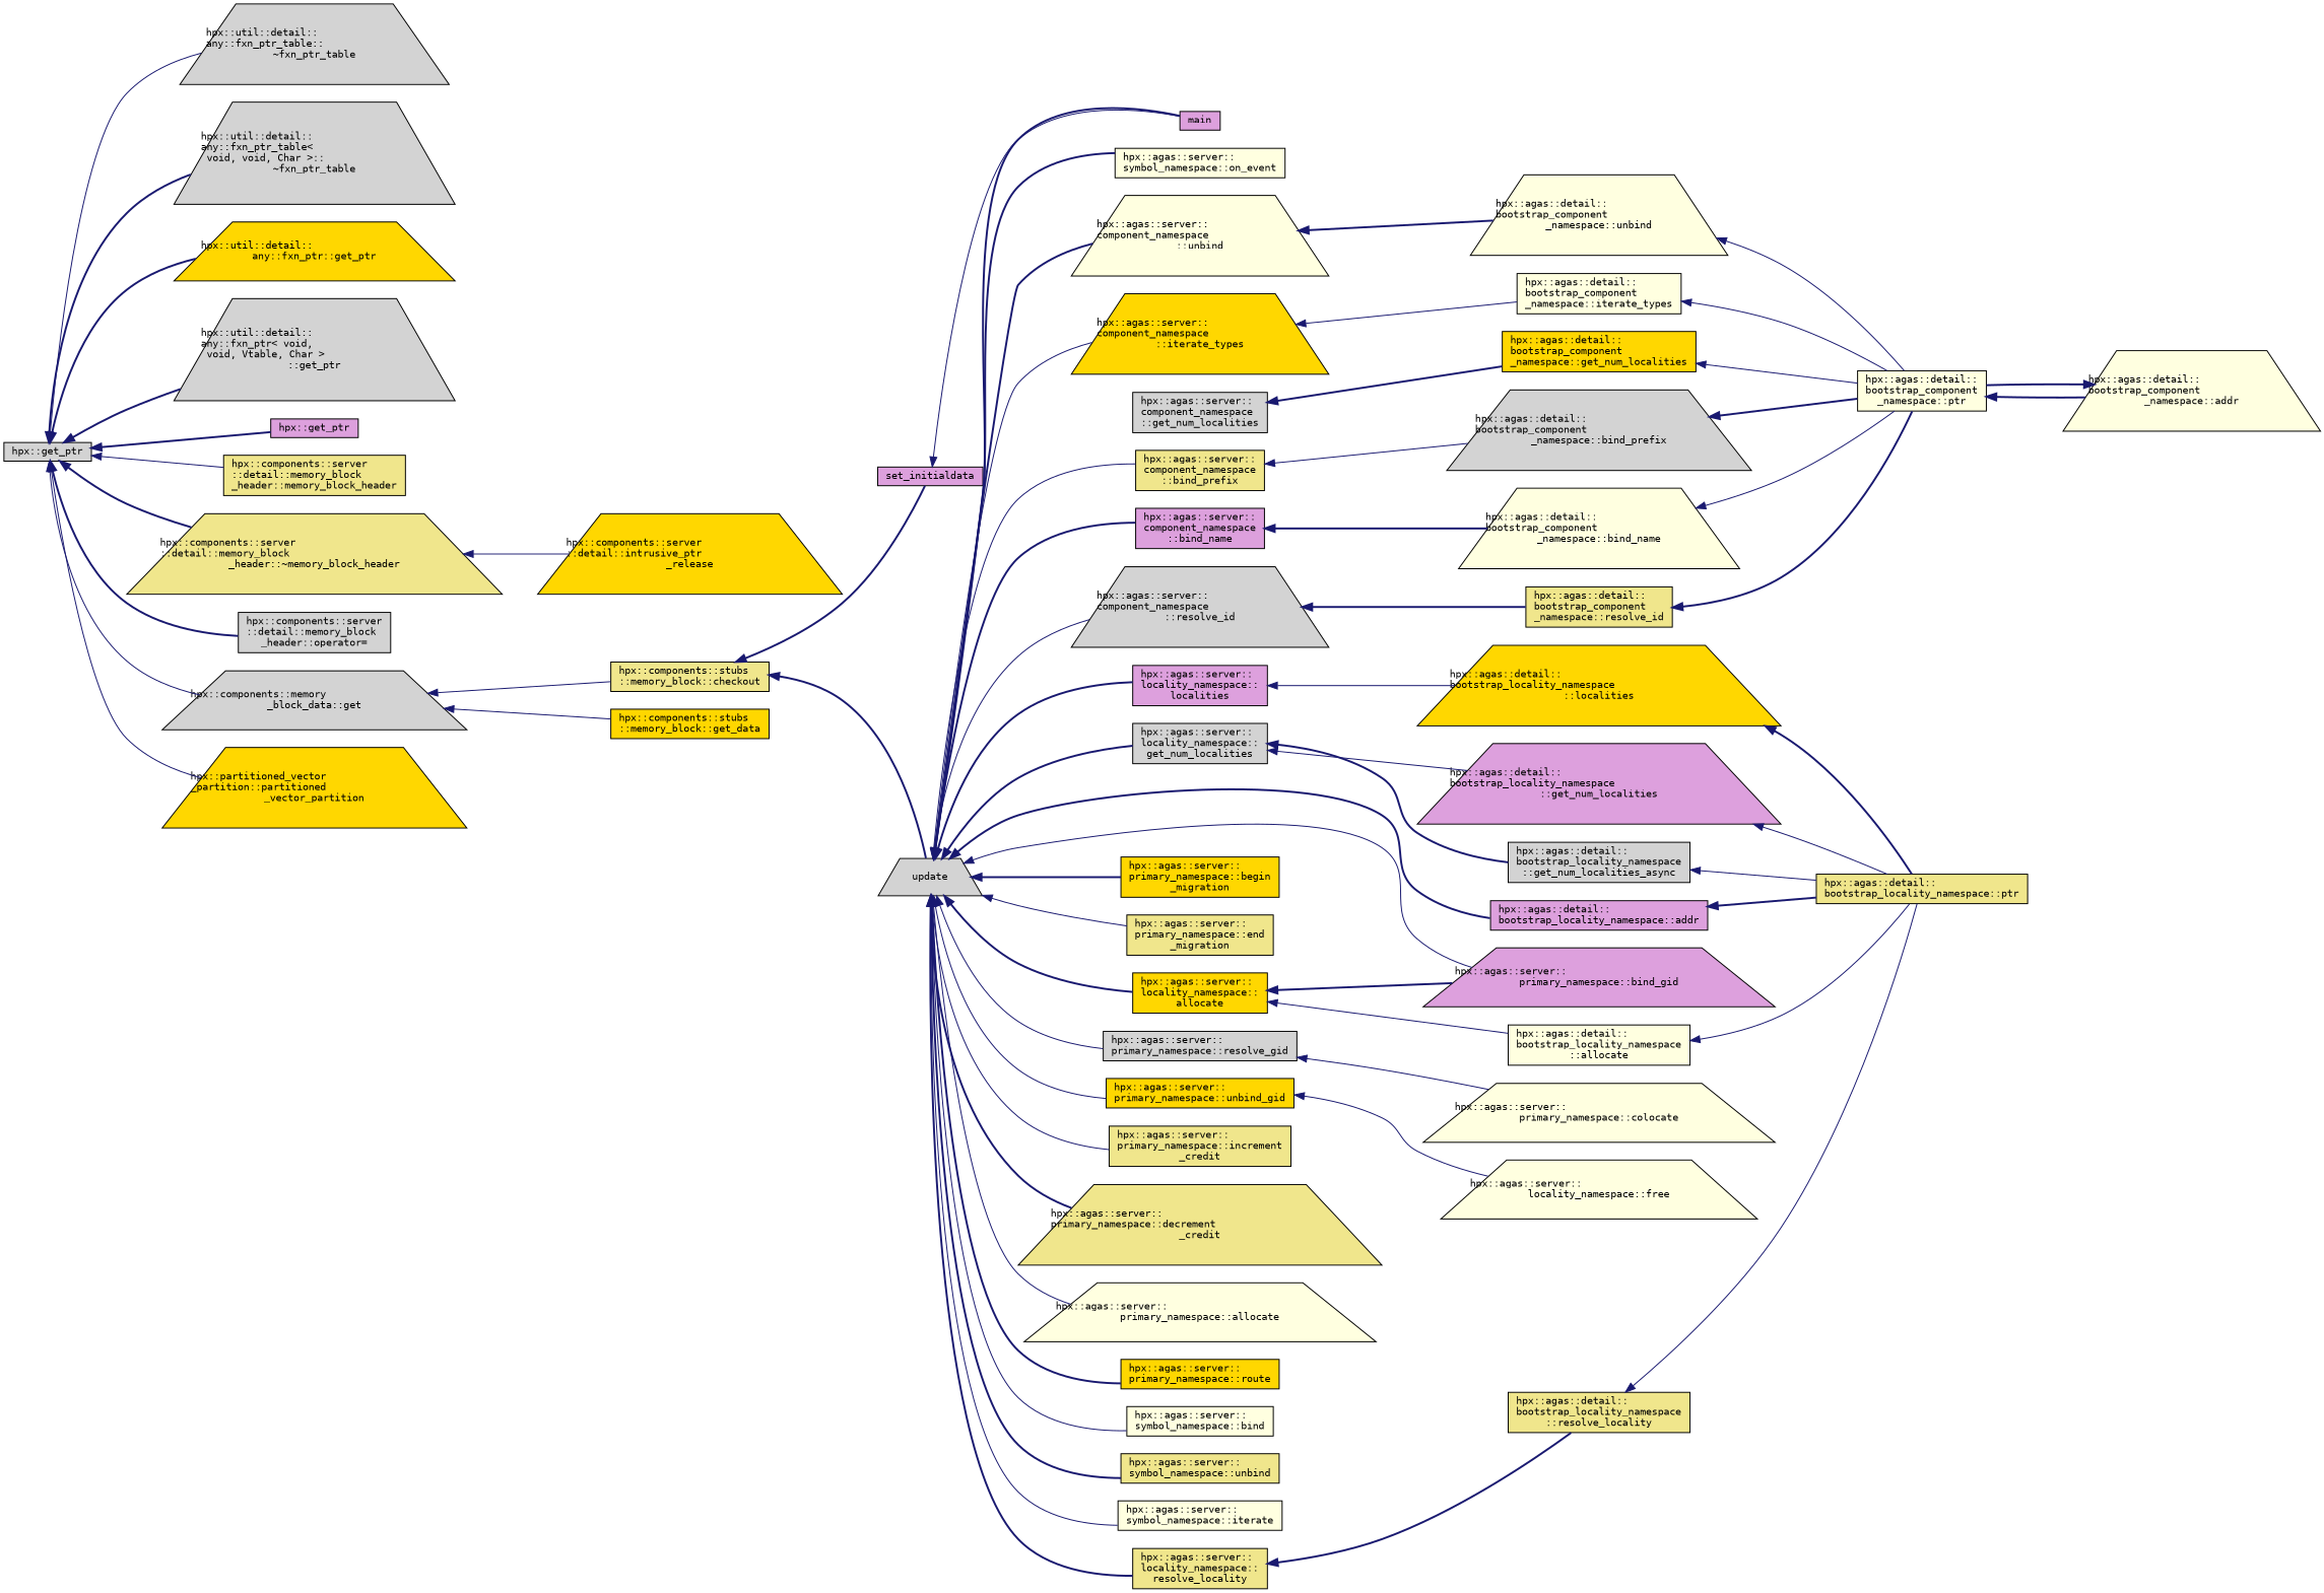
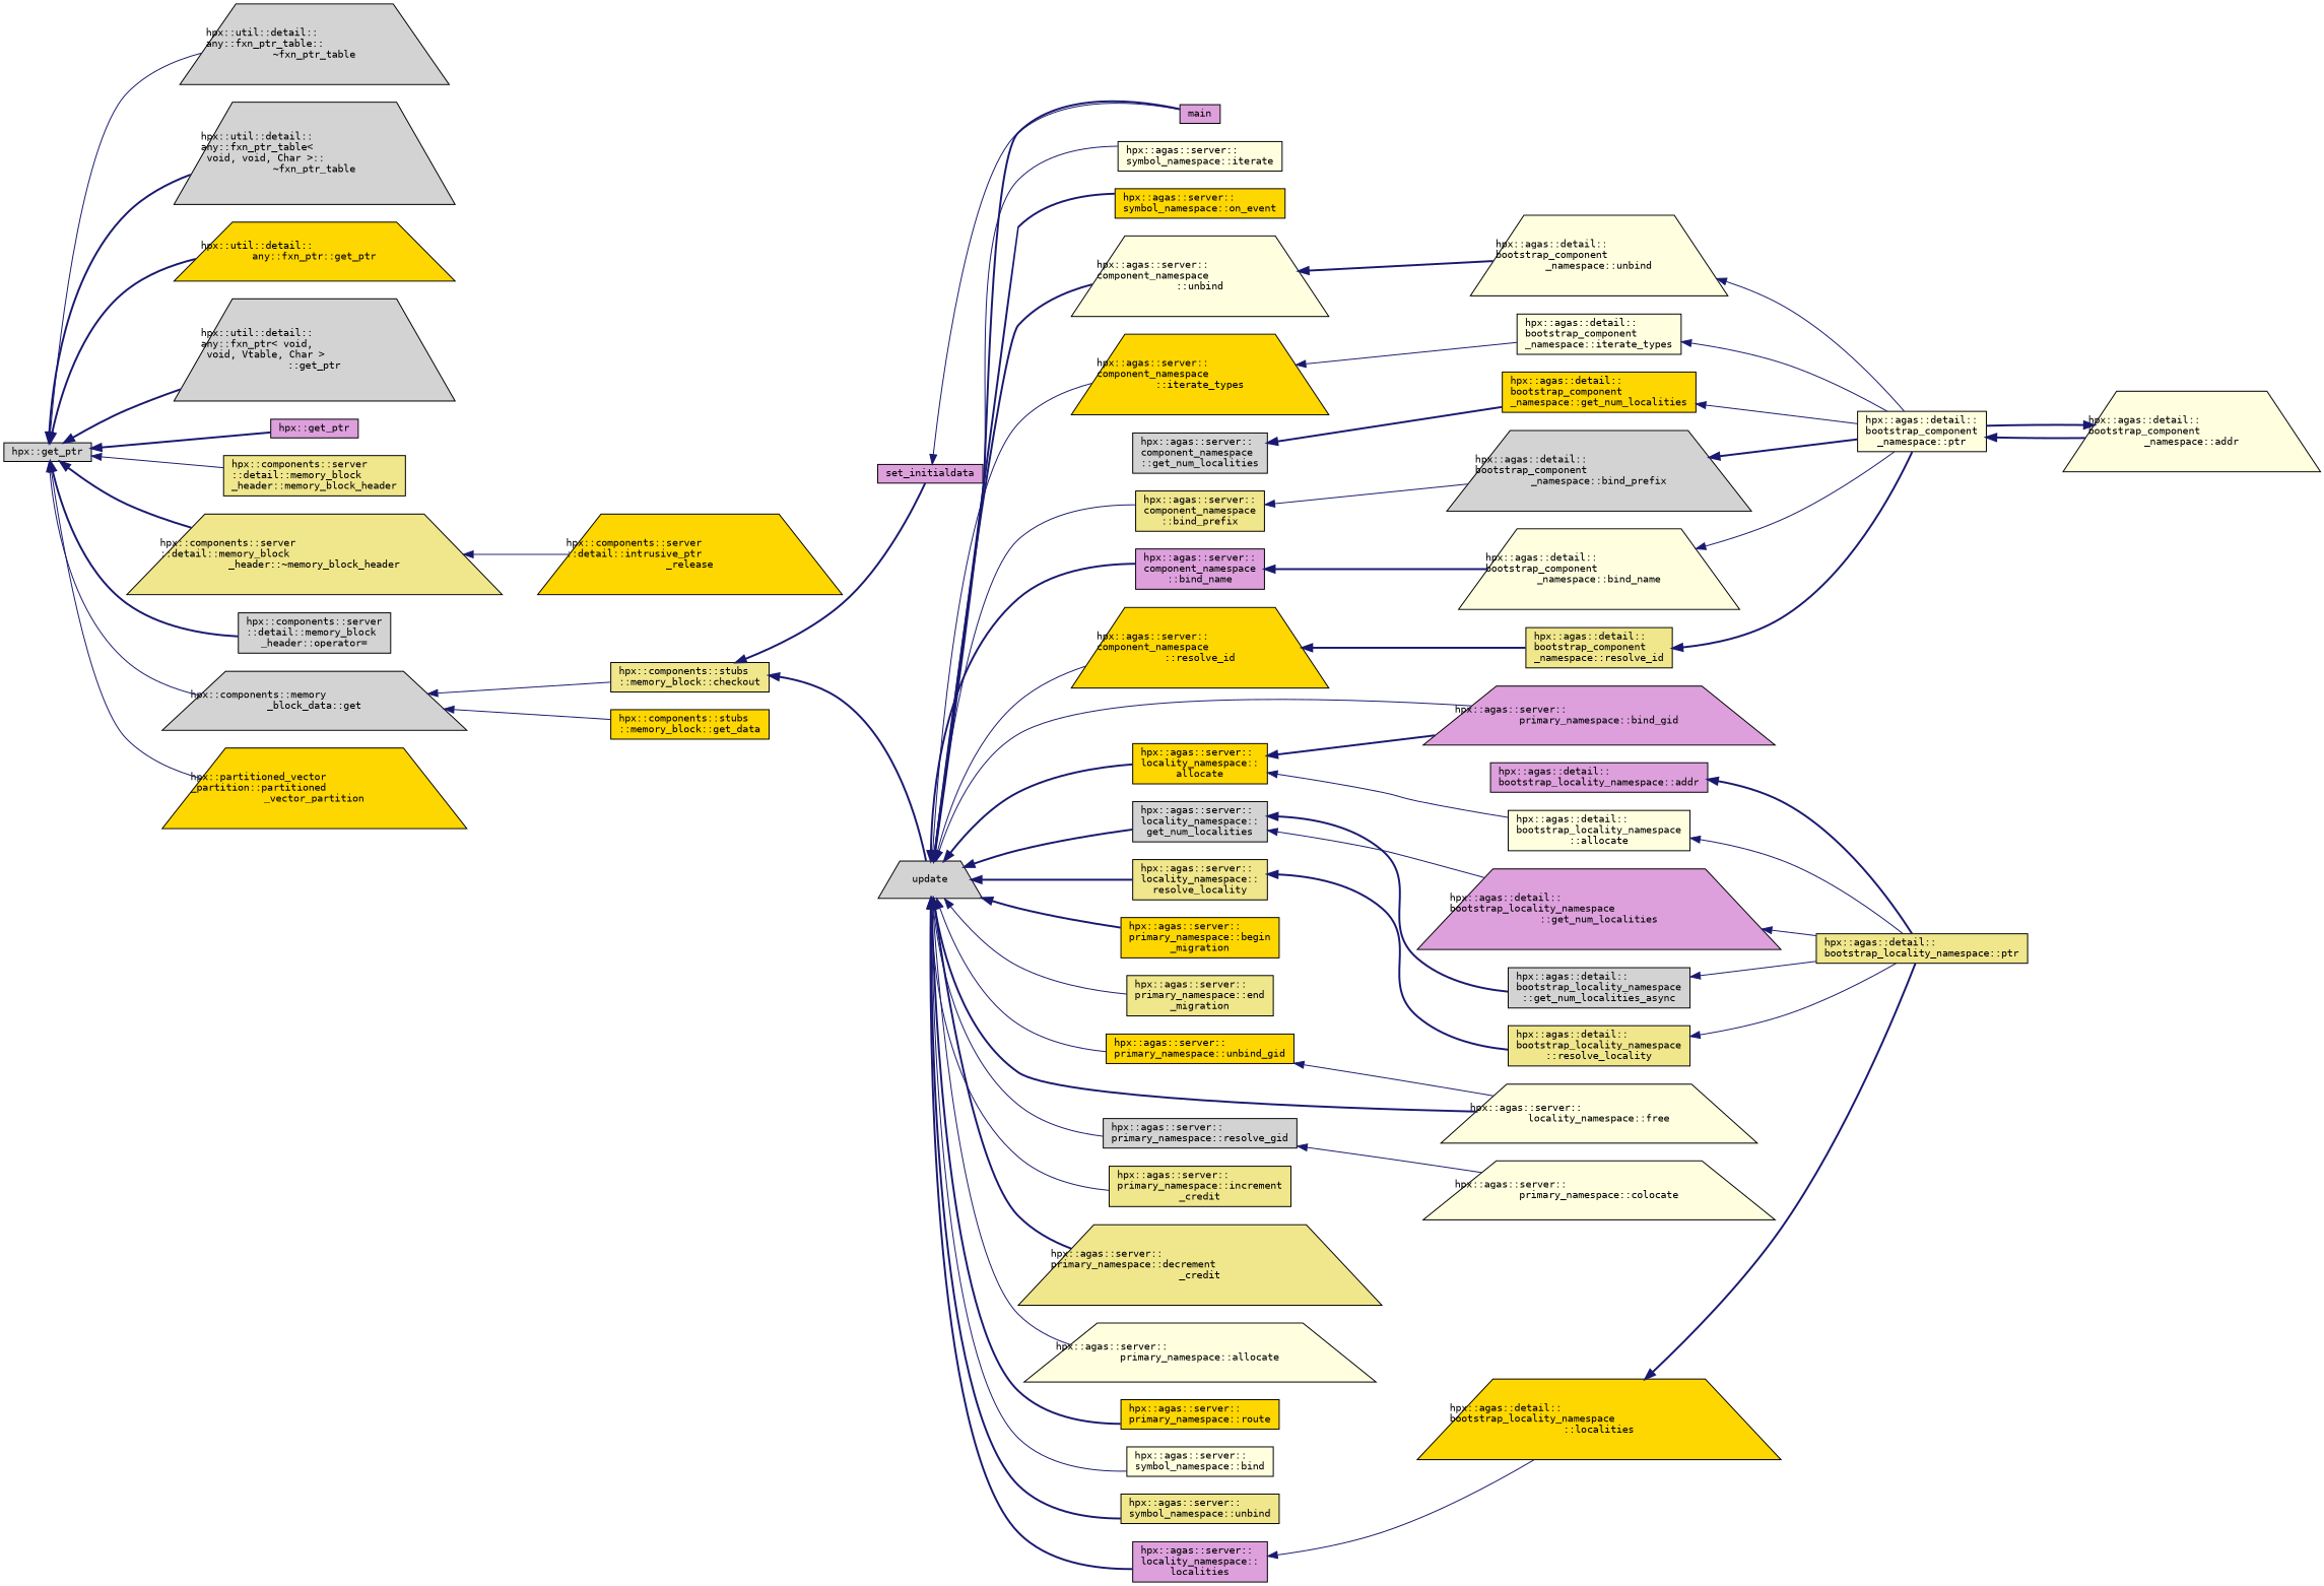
  digraph {
    fontname="DejaVu Sans Mono"
    rankdir=LR
    node [color=black fillcolor=lightyellow fontname="DejaVu Sans Mono" fontsize=10 shape=box style=filled]
    edge [color=midnightblue dir=back fontname="DejaVu Sans Mono" fontsize=10 labelfontname=Helvetica labelfontsize=10 style=solid]
    n1 [fillcolor=lightgrey fontcolor=black height=0.2 label="hpx::get_ptr" width=0.4]
    n2 [fillcolor=lightgrey height=0.2 label="hpx::util::detail::\lany::fxn_ptr_table::\l~fxn_ptr_table" shape=trapezium width=0.4]
    n3 [fillcolor=lightgrey height=0.2 label="hpx::util::detail::\lany::fxn_ptr_table\<\l void, void, Char \>::\l~fxn_ptr_table" shape=trapezium width=0.4]
    n4 [fillcolor=gold height=0.2 label="hpx::util::detail::\lany::fxn_ptr::get_ptr" shape=trapezium width=0.4]
    n5 [fillcolor=lightgrey height=0.2 label="hpx::util::detail::\lany::fxn_ptr\< void,\l void, Vtable, Char \>\l::get_ptr" shape=trapezium width=0.4]
    n6 [fillcolor=plum height=0.2 label="hpx::get_ptr" width=0.4]
    n7 [fillcolor=khaki height=0.2 label="hpx::components::server\l::detail::memory_block\l_header::memory_block_header" width=0.4]
    n8 [fillcolor=khaki height=0.2 label="hpx::components::server\l::detail::memory_block\l_header::~memory_block_header" shape=trapezium width=0.4]
    n9 [fillcolor=lightgrey height=0.2 label="hpx::components::server\l::detail::memory_block\l_header::operator=" width=0.4]
    n10 [fillcolor=lightgrey height=0.2 label="hpx::components::memory\l_block_data::get" shape=trapezium width=0.4]
    n11 [fillcolor=gold height=0.2 label="hpx::partitioned_vector\l_partition::partitioned\l_vector_partition" shape=trapezium width=0.4]
    n12 [fillcolor=gold height=0.2 label="hpx::components::server\l::detail::intrusive_ptr\l_release" shape=trapezium width=0.4]
    n13 [fillcolor=gold height=0.2 label="hpx::components::stubs\l::memory_block::get_data" width=0.4]
    n14 [fillcolor=khaki height=0.2 label="hpx::components::stubs\l::memory_block::checkout" width=0.4]
    n15 [fillcolor=plum height=0.2 label=set_initialdata width=0.4]
    n16 [fillcolor=lightgrey height=0.2 label=update shape=trapezium width=0.4]
    n17 [fillcolor=plum height=0.2 label=main width=0.4]
    n18 [fillcolor=khaki height=0.2 label="hpx::agas::server::\lcomponent_namespace\l::bind_prefix" width=0.4]
    n19 [fillcolor=plum height=0.2 label="hpx::agas::server::\lcomponent_namespace\l::bind_name" width=0.4]
-   n20 [fillcolor=lightgrey height=0.2 label="hpx::agas::server::\lcomponent_namespace\l::resolve_id" shape=trapezium width=0.4]
+   n20 [fillcolor=gold height=0.2 label="hpx::agas::server::\lcomponent_namespace\l::resolve_id" shape=trapezium width=0.4]
    n21 [height=0.2 label="hpx::agas::server::\lcomponent_namespace\l::unbind" shape=trapezium width=0.4]
    n22 [fillcolor=gold height=0.2 label="hpx::agas::server::\lcomponent_namespace\l::iterate_types" shape=trapezium width=0.4]
    n23 [fillcolor=gold height=0.2 label="hpx::agas::server::\llocality_namespace::\lallocate" width=0.4]
    n24 [fillcolor=khaki height=0.2 label="hpx::agas::server::\llocality_namespace::\lresolve_locality" width=0.4]
    n25 [height=0.2 label="hpx::agas::server::\llocality_namespace::free" shape=trapezium width=0.4]
    n26 [fillcolor=plum height=0.2 label="hpx::agas::server::\llocality_namespace::\llocalities" width=0.4]
    n27 [fillcolor=lightgrey height=0.2 label="hpx::agas::server::\llocality_namespace::\lget_num_localities" width=0.4]
    n28 [fillcolor=gold height=0.2 label="hpx::agas::server::\lprimary_namespace::begin\l_migration" width=0.4]
    n29 [fillcolor=khaki height=0.2 label="hpx::agas::server::\lprimary_namespace::end\l_migration" width=0.4]
    n30 [fillcolor=plum height=0.2 label="hpx::agas::server::\lprimary_namespace::bind_gid" shape=trapezium width=0.4]
    n31 [fillcolor=lightgrey height=0.2 label="hpx::agas::server::\lprimary_namespace::resolve_gid" width=0.4]
    n32 [fillcolor=gold height=0.2 label="hpx::agas::server::\lprimary_namespace::unbind_gid" width=0.4]
    n33 [fillcolor=khaki height=0.2 label="hpx::agas::server::\lprimary_namespace::increment\l_credit" width=0.4]
    n34 [fillcolor=khaki height=0.2 label="hpx::agas::server::\lprimary_namespace::decrement\l_credit" shape=trapezium width=0.4]
    n35 [height=0.2 label="hpx::agas::server::\lprimary_namespace::allocate" shape=trapezium width=0.4]
    n36 [fillcolor=gold height=0.2 label="hpx::agas::server::\lprimary_namespace::route" width=0.4]
    n37 [height=0.2 label="hpx::agas::server::\lsymbol_namespace::bind" width=0.4]
    n38 [fillcolor=khaki height=0.2 label="hpx::agas::server::\lsymbol_namespace::unbind" width=0.4]
    n39 [height=0.2 label="hpx::agas::server::\lsymbol_namespace::iterate" width=0.4]
-   n40 [height=0.2 label="hpx::agas::server::\lsymbol_namespace::on_event" width=0.4]
+   n40 [fillcolor=gold height=0.2 label="hpx::agas::server::\lsymbol_namespace::on_event" width=0.4]
    n41 [fillcolor=lightgrey height=0.2 label="hpx::agas::detail::\lbootstrap_component\l_namespace::bind_prefix" shape=trapezium width=0.4]
    n42 [height=0.2 label="hpx::agas::detail::\lbootstrap_component\l_namespace::bind_name" shape=trapezium width=0.4]
    n43 [fillcolor=khaki height=0.2 label="hpx::agas::detail::\lbootstrap_component\l_namespace::resolve_id" width=0.4]
    n44 [height=0.2 label="hpx::agas::detail::\lbootstrap_component\l_namespace::unbind" shape=trapezium width=0.4]
    n45 [height=0.2 label="hpx::agas::detail::\lbootstrap_component\l_namespace::iterate_types" width=0.4]
    n46 [fillcolor=lightgrey height=0.2 label="hpx::agas::server::\lcomponent_namespace\l::get_num_localities" width=0.4]
    n47 [fillcolor=gold height=0.2 label="hpx::agas::detail::\lbootstrap_component\l_namespace::get_num_localities" width=0.4]
    n48 [height=0.2 label="hpx::agas::detail::\lbootstrap_locality_namespace\l::allocate" width=0.4]
    n49 [fillcolor=khaki height=0.2 label="hpx::agas::detail::\lbootstrap_locality_namespace\l::resolve_locality" width=0.4]
    n50 [fillcolor=gold height=0.2 label="hpx::agas::detail::\lbootstrap_locality_namespace\l::localities" shape=trapezium width=0.4]
    n51 [fillcolor=plum height=0.2 label="hpx::agas::detail::\lbootstrap_locality_namespace\l::get_num_localities" shape=trapezium width=0.4]
    n52 [fillcolor=lightgrey height=0.2 label="hpx::agas::detail::\lbootstrap_locality_namespace\l::get_num_localities_async" width=0.4]
    n53 [height=0.2 label="hpx::agas::server::\lprimary_namespace::colocate" shape=trapezium width=0.4]
    n54 [height=0.2 label="hpx::agas::detail::\lbootstrap_component\l_namespace::ptr" width=0.4]
    n55 [height=0.2 label="hpx::agas::detail::\lbootstrap_component\l_namespace::addr" shape=trapezium width=0.4]
    n56 [fillcolor=khaki height=0.2 label="hpx::agas::detail::\lbootstrap_locality_namespace::ptr" width=0.4]
    n57 [fillcolor=plum height=0.2 label="hpx::agas::detail::\lbootstrap_locality_namespace::addr" width=0.4]
    n1 -> n2
    n1 -> n3 [style=bold]
    n1 -> n4 [style=bold]
    n1 -> n5 [style=bold]
    n1 -> n6 [style=bold]
    n1 -> n7
    n1 -> n8 [style=bold]
    n1 -> n9 [style=bold]
    n1 -> n10
    n1 -> n11
    n8 -> n12
    n10 -> n13
    n10 -> n14
    n14 -> n15 [style=bold]
    n14 -> n16 [style=bold]
    n15 -> n17
    n16 -> n17 [style=bold]
    n16 -> n18
    n16 -> n19 [style=bold]
    n16 -> n20
    n16 -> n21 [style=bold]
    n16 -> n22
    n16 -> n23 [style=bold]
    n16 -> n24 [style=bold]
-   n16 -> n57 [style=bold]
+   n16 -> n25 [style=bold]
    n16 -> n26 [style=bold]
    n16 -> n27 [style=bold]
    n16 -> n28 [style=bold]
    n16 -> n29
    n16 -> n30
    n16 -> n31
    n16 -> n32
    n16 -> n33
    n16 -> n34 [style=bold]
    n16 -> n35
    n16 -> n36 [style=bold]
    n16 -> n37
    n16 -> n38 [style=bold]
    n16 -> n39
    n16 -> n40 [style=bold]
    n18 -> n41
    n19 -> n42 [style=bold]
    n20 -> n43 [style=bold]
    n21 -> n44 [style=bold]
    n22 -> n45
    n23 -> n30 [style=bold]
    n23 -> n48
    n24 -> n49 [style=bold]
    n26 -> n50
    n27 -> n51
    n27 -> n52 [style=bold]
    n31 -> n53
    n32 -> n25
    n41 -> n54 [style=bold]
    n42 -> n54
    n43 -> n54 [style=bold]
    n44 -> n54
    n45 -> n54
    n46 -> n47 [style=bold]
    n47 -> n54
    n48 -> n56
    n49 -> n56
    n50 -> n56 [style=bold]
    n51 -> n56
    n52 -> n56
    n54 -> n55 [style=bold]
    n55 -> n54 [style=bold]
    n57 -> n56 [style=bold]
  }
